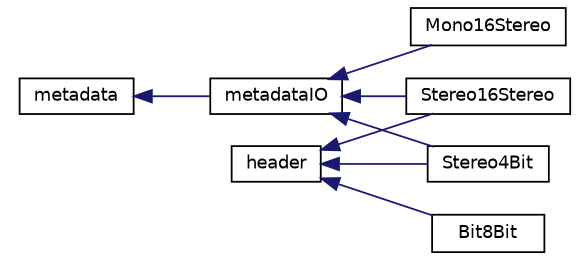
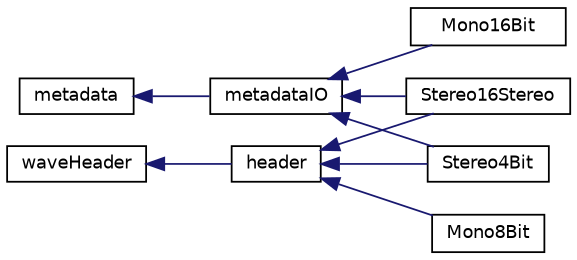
  digraph {
    rankdir=LR
    node [color=black fillcolor=white fontname=Helvetica fontsize=10 shape=record style=filled]
    edge [color=midnightblue dir=back fontname=Helvetica fontsize=10 labelfontname=Helvetica labelfontsize=10 style=solid]
    n1 [height=0.2 label=metadata width=0.4]
    n2 [height=0.2 label=metadataIO width=0.4]
-   n3 [height=0.2 label=Mono16Stereo width=0.4]
+   n3 [height=0.2 label=Mono16Bit width=0.4]
    n4 [height=0.2 label=Stereo16Stereo width=0.4]
    n5 [height=0.2 label=Stereo4Bit width=0.4]
-   n6 [height=0.2 label=Bit8Bit width=0.4]
+   n6 [height=0.2 label=Mono8Bit width=0.4]
+   n7 [height=0.2 label=waveHeader width=0.4]
    n8 [height=0.2 label=header width=0.4]
    n1 -> n2
    n2 -> n3
    n2 -> n4
    n2 -> n5
+   n7 -> n8
    n8 -> n4
    n8 -> n5
    n8 -> n6
  }
